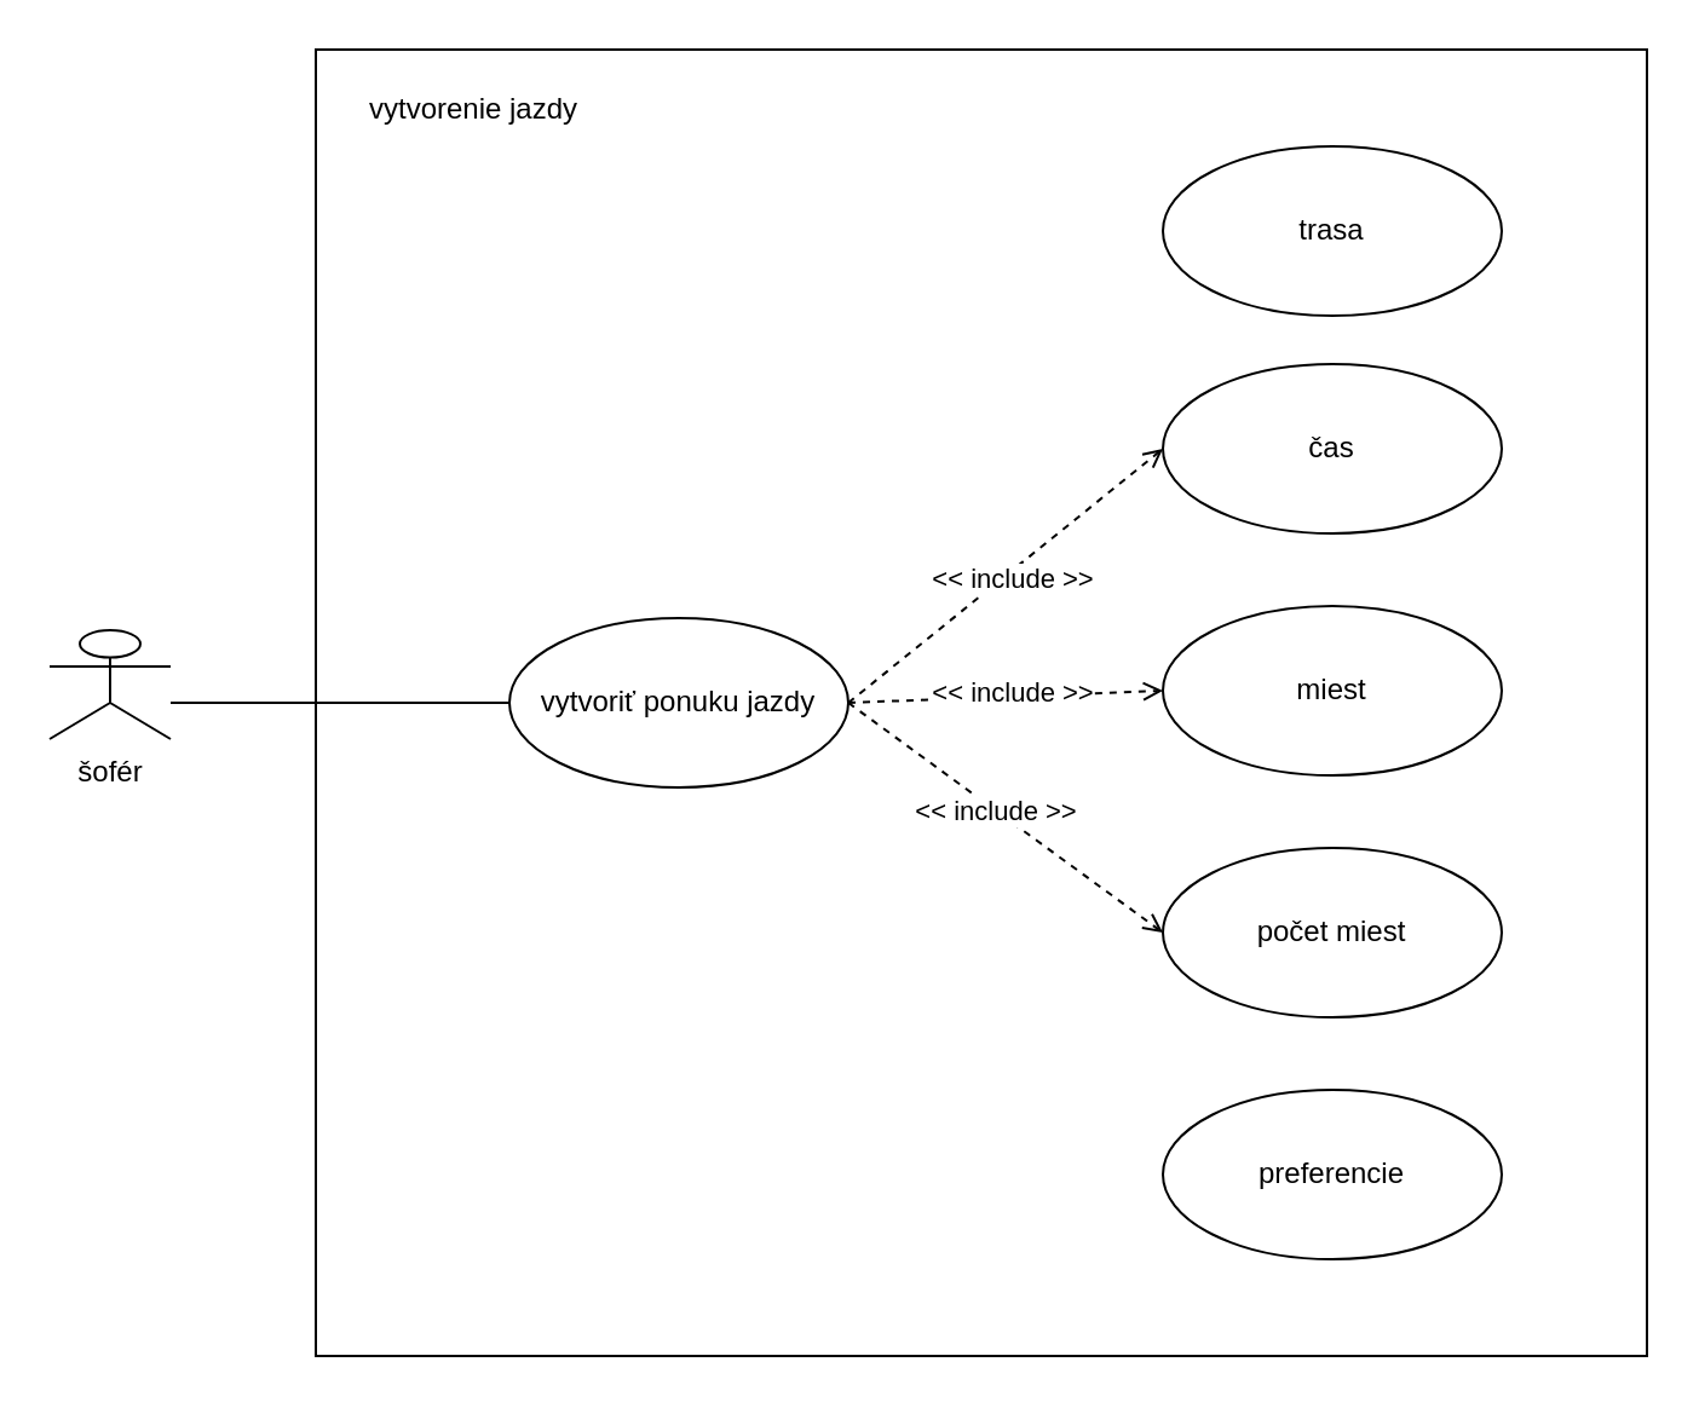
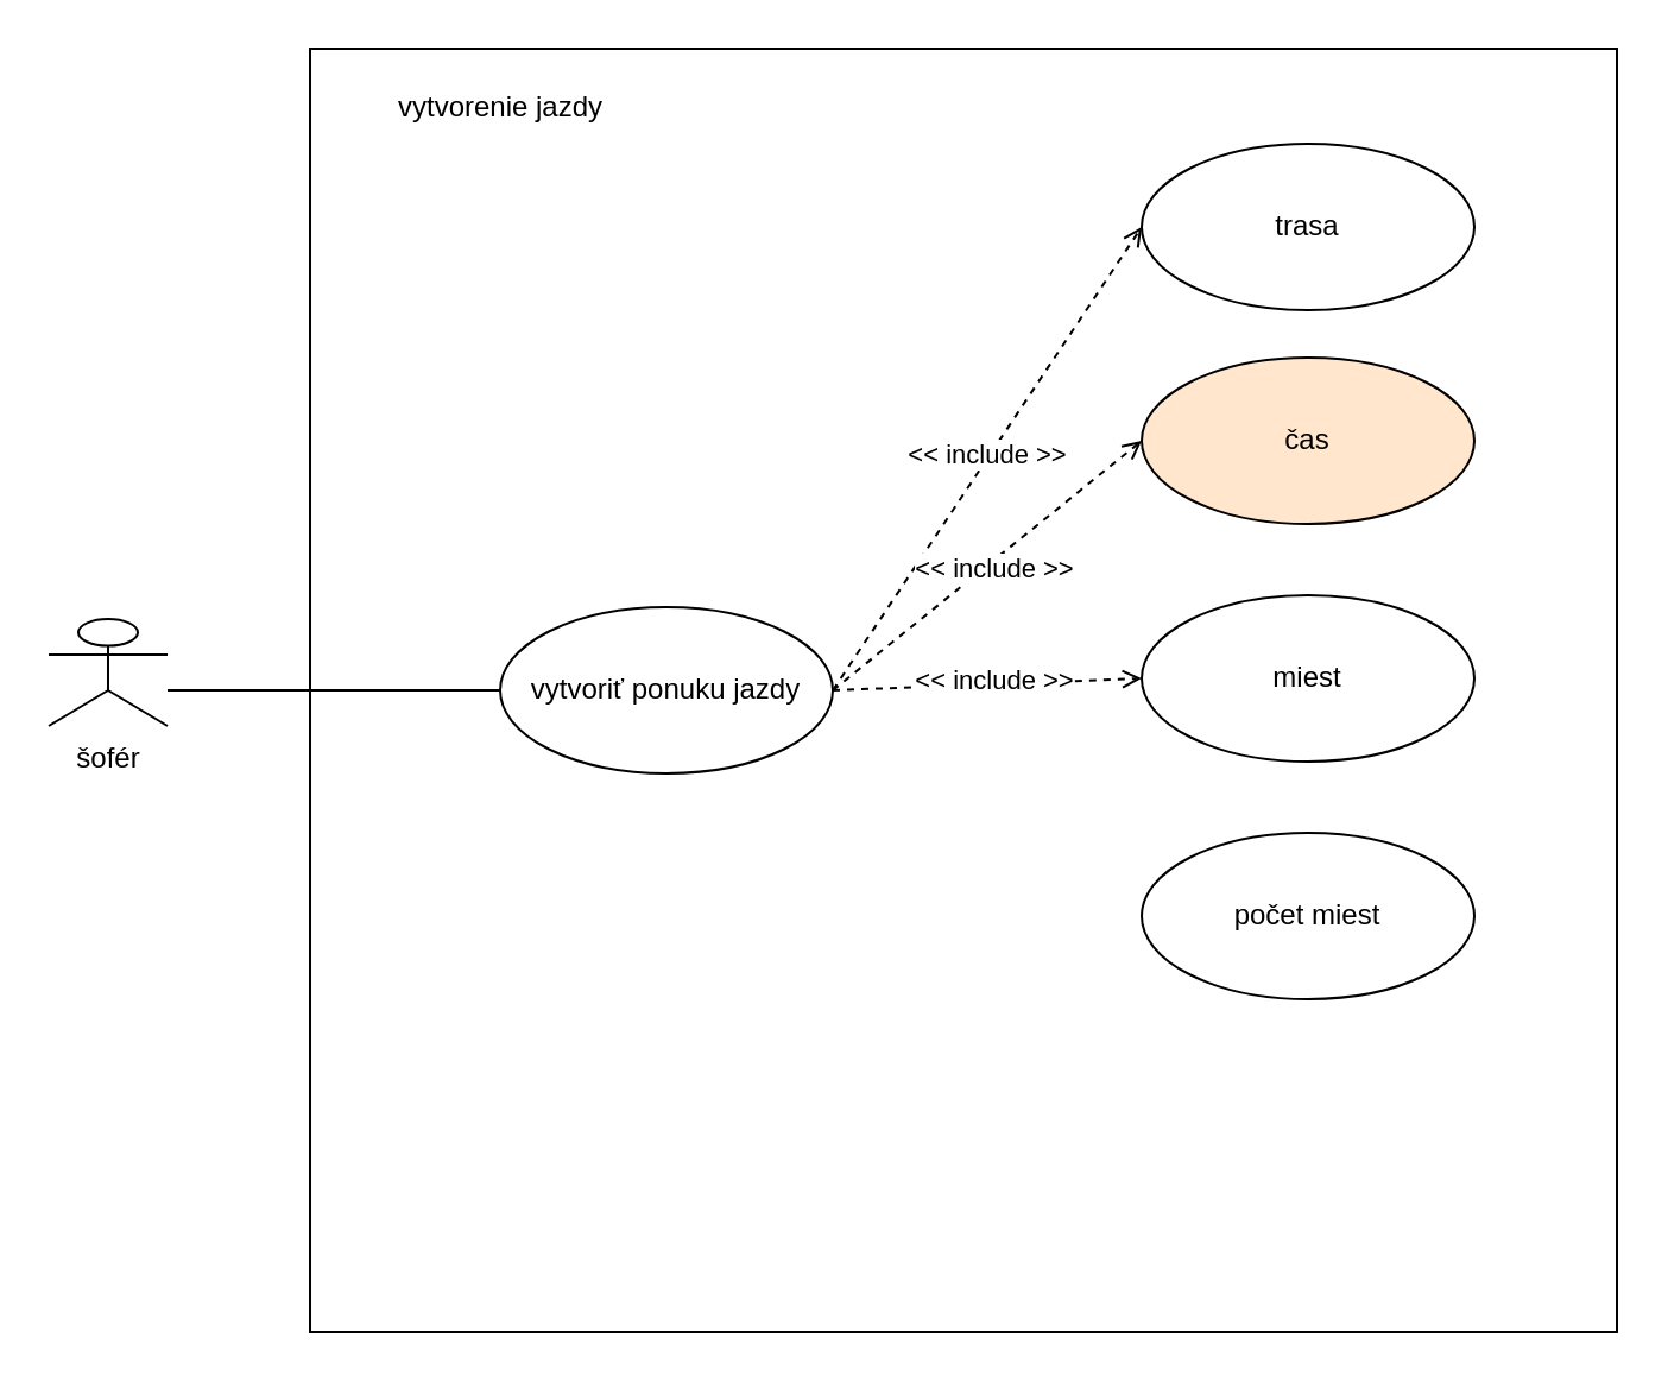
  <mxCell id="0" />
  <mxCell id="1" parent="0" />
  <mxCell id="2" style="rounded=0;orthogonalLoop=1;jettySize=auto;html=1;entryX=0;entryY=0.5;entryDx=0;entryDy=0;endArrow=none;endFill=0;" edge="1" parent="1" target="12"><mxGeometry relative="1" as="geometry"><mxPoint x="70" y="290" as="sourcePoint" /></mxGeometry></mxCell>
  <mxCell id="3" value="šofér" style="shape=umlActor;verticalLabelPosition=bottom;verticalAlign=top;html=1;outlineConnect=0;" vertex="1" parent="1"><mxGeometry x="20" y="260" width="50" height="45" as="geometry" /></mxCell>
+ <mxCell id="4" style="rounded=0;orthogonalLoop=1;jettySize=auto;html=1;exitX=1;exitY=0.5;exitDx=0;exitDy=0;endArrow=open;endFill=0;dashed=1;entryX=0;entryY=0.5;entryDx=0;entryDy=0;" edge="1" parent="1" source="12" target="13"><mxGeometry relative="1" as="geometry" /></mxCell>
+ <mxCell id="5" value="&amp;lt;&amp;lt; include &amp;gt;&amp;gt;" style="edgeLabel;html=1;align=center;verticalAlign=middle;resizable=0;points=[];" vertex="1" connectable="0" parent="4"><mxGeometry x="0.005" y="2" relative="1" as="geometry"><mxPoint x="1" as="offset" /></mxGeometry></mxCell>
  <mxCell id="6" style="rounded=0;orthogonalLoop=1;jettySize=auto;html=1;exitX=1;exitY=0.5;exitDx=0;exitDy=0;dashed=1;endArrow=open;endFill=0;entryX=0;entryY=0.5;entryDx=0;entryDy=0;" edge="1" parent="1" source="12" target="14"><mxGeometry relative="1" as="geometry"><mxPoint x="430" y="305" as="targetPoint" /></mxGeometry></mxCell>
  <mxCell id="7" value="&amp;lt;&amp;lt; include &amp;gt;&amp;gt;" style="edgeLabel;html=1;align=center;verticalAlign=middle;resizable=0;points=[];" vertex="1" connectable="0" parent="6"><mxGeometry x="0.019" y="-2" relative="1" as="geometry"><mxPoint as="offset" /></mxGeometry></mxCell>
  <mxCell id="8" style="rounded=0;orthogonalLoop=1;jettySize=auto;html=1;exitX=1;exitY=0.5;exitDx=0;exitDy=0;dashed=1;endArrow=open;endFill=0;entryX=0;entryY=0.5;entryDx=0;entryDy=0;" edge="1" parent="1" source="12" target="15"><mxGeometry relative="1" as="geometry" /></mxCell>
  <mxCell id="9" value="&amp;lt;&amp;lt; include &amp;gt;&amp;gt;" style="edgeLabel;html=1;align=center;verticalAlign=middle;resizable=0;points=[];" vertex="1" connectable="0" parent="8"><mxGeometry x="0.052" y="2" relative="1" as="geometry"><mxPoint as="offset" /></mxGeometry></mxCell>
- <mxCell id="10" style="rounded=0;orthogonalLoop=1;jettySize=auto;html=1;exitX=1;exitY=0.5;exitDx=0;exitDy=0;dashed=1;endArrow=open;endFill=0;entryX=0;entryY=0.5;entryDx=0;entryDy=0;" edge="1" parent="1" source="12" target="16"><mxGeometry relative="1" as="geometry" /></mxCell>
- <mxCell id="11" value="&amp;lt;&amp;lt; include &amp;gt;&amp;gt;" style="edgeLabel;html=1;align=center;verticalAlign=middle;resizable=0;points=[];" vertex="1" connectable="0" parent="10"><mxGeometry x="-0.073" relative="1" as="geometry"><mxPoint as="offset" /></mxGeometry></mxCell>
  <mxCell id="12" value="vytvoriť ponuku jazdy" style="ellipse;whiteSpace=wrap;html=1;" vertex="1" parent="1"><mxGeometry x="210" y="255" width="140" height="70" as="geometry" /></mxCell>
  <mxCell id="13" value="trasa" style="ellipse;whiteSpace=wrap;html=1;" vertex="1" parent="1"><mxGeometry x="480" y="60" width="140" height="70" as="geometry" /></mxCell>
- <mxCell id="14" value="čas" style="ellipse;whiteSpace=wrap;html=1;" vertex="1" parent="1"><mxGeometry x="480" y="150" width="140" height="70" as="geometry" /></mxCell>
+ <mxCell id="14" value="čas" style="ellipse;whiteSpace=wrap;html=1;fillColor=#ffe6cc;" vertex="1" parent="1"><mxGeometry x="480" y="150" width="140" height="70" as="geometry" /></mxCell>
  <mxCell id="15" value="miest" style="ellipse;whiteSpace=wrap;html=1;" vertex="1" parent="1"><mxGeometry x="480" y="250" width="140" height="70" as="geometry" /></mxCell>
  <mxCell id="16" value="počet miest" style="ellipse;whiteSpace=wrap;html=1;" vertex="1" parent="1"><mxGeometry x="480" y="350" width="140" height="70" as="geometry" /></mxCell>
- <mxCell id="17" value="preferencie" style="ellipse;whiteSpace=wrap;html=1;" vertex="1" parent="1"><mxGeometry x="480" y="450" width="140" height="70" as="geometry" /></mxCell>
  <mxCell id="18" value="" style="rounded=0;whiteSpace=wrap;html=1;fillColor=none;" vertex="1" parent="1"><mxGeometry x="130" y="20" width="550" height="540" as="geometry" /></mxCell>
- <mxCell id="19" value="vytvorenie jazdy" style="text;html=1;align=center;verticalAlign=middle;resizable=0;points=[];autosize=1;strokeColor=none;fillColor=none;" vertex="1" parent="1"><mxGeometry x="140" y="30" width="110" height="30" as="geometry" /></mxCell>
+ <mxCell id="19" value="vytvorenie jazdy" style="text;html=1;align=center;verticalAlign=middle;resizable=0;points=[];autosize=1;strokeColor=none;fillColor=none;" vertex="1" parent="1"><mxGeometry x="155" y="30" width="110" height="30" as="geometry" /></mxCell>
